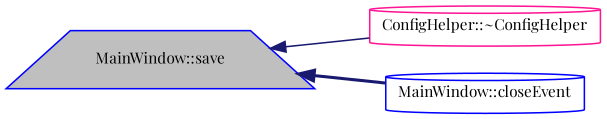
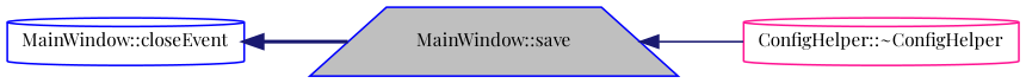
  digraph {
    fontname="Playfair Display"
    rankdir=LR
    node [color=blue fillcolor=white fontname="Playfair Display" fontsize=10 shape=cylinder style=filled]
    edge [color=midnightblue dir=back fontname="Playfair Display" fontsize=10 labelfontname=Helvetica labelfontsize=10]
    n1 [fillcolor=grey75 fontcolor=black height=0.2 label="MainWindow::save" shape=trapezium width=0.4]
    n2 [color=deeppink height=0.2 label="ConfigHelper::~ConfigHelper" width=0.4]
    n3 [height=0.2 label="MainWindow::closeEvent" width=0.4]
    n1 -> n2 [style=solid]
-   n1 -> n3 [style=bold]
+   n3 -> n1 [style=bold]
  }
